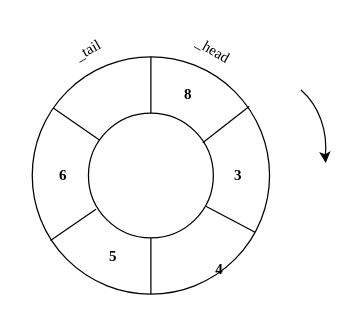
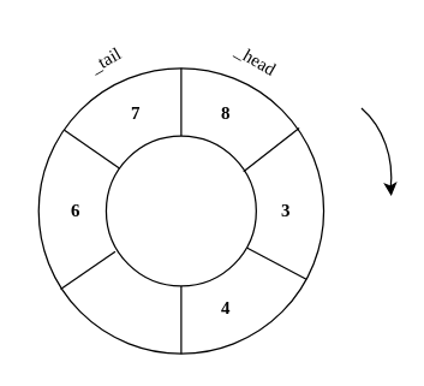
  <mxCell id="0" />
  <mxCell id="1" parent="0" />
  <mxCell id="2" value="" style="ellipse;whiteSpace=wrap;html=1;aspect=fixed;" vertex="1" parent="1"><mxGeometry x="25" y="45" width="190" height="190" as="geometry" /></mxCell>
  <mxCell id="3" value="" style="ellipse;whiteSpace=wrap;html=1;aspect=fixed;" vertex="1" parent="1"><mxGeometry x="70" y="90" width="100" height="100" as="geometry" /></mxCell>
  <mxCell id="4" value="" style="endArrow=none;html=1;rounded=0;entryX=0.5;entryY=0;entryDx=0;entryDy=0;exitX=0.5;exitY=0;exitDx=0;exitDy=0;" edge="1" parent="1" source="3" target="2"><mxGeometry width="50" height="50" relative="1" as="geometry"><mxPoint x="80" y="170" as="sourcePoint" /><mxPoint x="140" y="110" as="targetPoint" /></mxGeometry></mxCell>
  <mxCell id="5" value="" style="endArrow=none;html=1;rounded=0;entryX=0.5;entryY=1;entryDx=0;entryDy=0;" edge="1" parent="1" source="3" target="2"><mxGeometry width="50" height="50" relative="1" as="geometry"><mxPoint x="90" y="180" as="sourcePoint" /><mxPoint x="54" y="207" as="targetPoint" /></mxGeometry></mxCell>
  <mxCell id="6" value="" style="endArrow=none;html=1;rounded=0;entryX=0.077;entryY=0.774;entryDx=0;entryDy=0;entryPerimeter=0;exitX=0.06;exitY=0.77;exitDx=0;exitDy=0;exitPerimeter=0;" edge="1" parent="1" source="3" target="2"><mxGeometry width="50" height="50" relative="1" as="geometry"><mxPoint x="110" y="200" as="sourcePoint" /><mxPoint x="74" y="227" as="targetPoint" /></mxGeometry></mxCell>
  <mxCell id="7" value="" style="endArrow=none;html=1;rounded=0;entryX=0.09;entryY=0.217;entryDx=0;entryDy=0;entryPerimeter=0;" edge="1" parent="1" source="3" target="2"><mxGeometry width="50" height="50" relative="1" as="geometry"><mxPoint x="120" y="210" as="sourcePoint" /><mxPoint x="84" y="237" as="targetPoint" /></mxGeometry></mxCell>
  <mxCell id="8" value="" style="endArrow=none;html=1;rounded=0;entryX=0.94;entryY=0.746;entryDx=0;entryDy=0;entryPerimeter=0;" edge="1" parent="1" source="2" target="3"><mxGeometry width="50" height="50" relative="1" as="geometry"><mxPoint x="130" y="220" as="sourcePoint" /><mxPoint x="94" y="247" as="targetPoint" /></mxGeometry></mxCell>
  <mxCell id="9" value="" style="endArrow=none;html=1;rounded=0;exitX=0.914;exitY=0.209;exitDx=0;exitDy=0;exitPerimeter=0;entryX=0.915;entryY=0.238;entryDx=0;entryDy=0;entryPerimeter=0;" edge="1" parent="1" source="2" target="3"><mxGeometry width="50" height="50" relative="1" as="geometry"><mxPoint x="140" y="230" as="sourcePoint" /><mxPoint x="104" y="257" as="targetPoint" /></mxGeometry></mxCell>
  <mxCell id="10" value="&lt;font face=&quot;Comic Sans MS&quot;&gt;&lt;b&gt;8&lt;/b&gt;&lt;/font&gt;" style="text;html=1;strokeColor=none;fillColor=none;align=center;verticalAlign=middle;whiteSpace=wrap;rounded=0;" vertex="1" parent="1"><mxGeometry x="120" y="60" width="60" height="30" as="geometry" /></mxCell>
  <mxCell id="11" value="&lt;font face=&quot;Comic Sans MS&quot;&gt;&lt;b&gt;3&lt;/b&gt;&lt;/font&gt;" style="text;html=1;strokeColor=none;fillColor=none;align=center;verticalAlign=middle;whiteSpace=wrap;rounded=0;" vertex="1" parent="1"><mxGeometry x="160" y="125" width="60" height="30" as="geometry" /></mxCell>
- <mxCell id="12" value="&lt;font face=&quot;Comic Sans MS&quot;&gt;&lt;b&gt;4&lt;/b&gt;&lt;/font&gt;" style="text;html=1;strokeColor=none;fillColor=none;align=center;verticalAlign=middle;whiteSpace=wrap;rounded=0;" vertex="1" parent="1"><mxGeometry x="145" y="200" width="60" height="30" as="geometry" /></mxCell>
- <mxCell id="13" value="&lt;font face=&quot;Comic Sans MS&quot;&gt;&lt;b&gt;5&lt;/b&gt;&lt;/font&gt;" style="text;html=1;strokeColor=none;fillColor=none;align=center;verticalAlign=middle;whiteSpace=wrap;rounded=0;" vertex="1" parent="1"><mxGeometry x="60" y="190" width="60" height="30" as="geometry" /></mxCell>
+ <mxCell id="12" value="&lt;font face=&quot;Comic Sans MS&quot;&gt;&lt;b&gt;4&lt;/b&gt;&lt;/font&gt;" style="text;html=1;strokeColor=none;fillColor=none;align=center;verticalAlign=middle;whiteSpace=wrap;rounded=0;" vertex="1" parent="1"><mxGeometry x="120" y="190" width="60" height="30" as="geometry" /></mxCell>
  <mxCell id="14" value="&lt;font face=&quot;Comic Sans MS&quot;&gt;&lt;b&gt;6&lt;/b&gt;&lt;/font&gt;" style="text;html=1;strokeColor=none;fillColor=none;align=center;verticalAlign=middle;whiteSpace=wrap;rounded=0;" vertex="1" parent="1"><mxGeometry x="20" y="125" width="60" height="30" as="geometry" /></mxCell>
+ <mxCell id="15" value="&lt;font face=&quot;Comic Sans MS&quot;&gt;&lt;b&gt;7&lt;/b&gt;&lt;/font&gt;" style="text;html=1;strokeColor=none;fillColor=none;align=center;verticalAlign=middle;whiteSpace=wrap;rounded=0;" vertex="1" parent="1"><mxGeometry x="60" y="60" width="60" height="30" as="geometry" /></mxCell>
  <mxCell id="16" value="_head" style="text;html=1;strokeColor=none;fillColor=none;align=center;verticalAlign=middle;whiteSpace=wrap;rounded=0;fontFamily=Comic Sans MS;rotation=30;" vertex="1" parent="1"><mxGeometry x="140" y="20" width="60" height="40" as="geometry" /></mxCell>
  <mxCell id="17" value="_tail" style="text;html=1;strokeColor=none;fillColor=none;align=center;verticalAlign=middle;whiteSpace=wrap;rounded=0;fontFamily=Comic Sans MS;rotation=-30;" vertex="1" parent="1"><mxGeometry x="40" y="20" width="60" height="40" as="geometry" /></mxCell>
  <mxCell id="18" value="" style="verticalLabelPosition=bottom;verticalAlign=top;html=1;shape=mxgraph.basic.arc;startAngle=0.603;endAngle=0.772;fontFamily=Comic Sans MS;rotation=-180;" vertex="1" parent="1"><mxGeometry x="160" y="60" width="100" height="115" as="geometry" /></mxCell>
  <mxCell id="19" value="" style="endArrow=classic;html=1;rounded=0;fontFamily=Comic Sans MS;exitX=0.005;exitY=0.45;exitDx=0;exitDy=0;exitPerimeter=0;" edge="1" parent="1" source="18"><mxGeometry width="50" height="50" relative="1" as="geometry"><mxPoint x="100" y="280" as="sourcePoint" /><mxPoint x="260" y="130" as="targetPoint" /></mxGeometry></mxCell>
